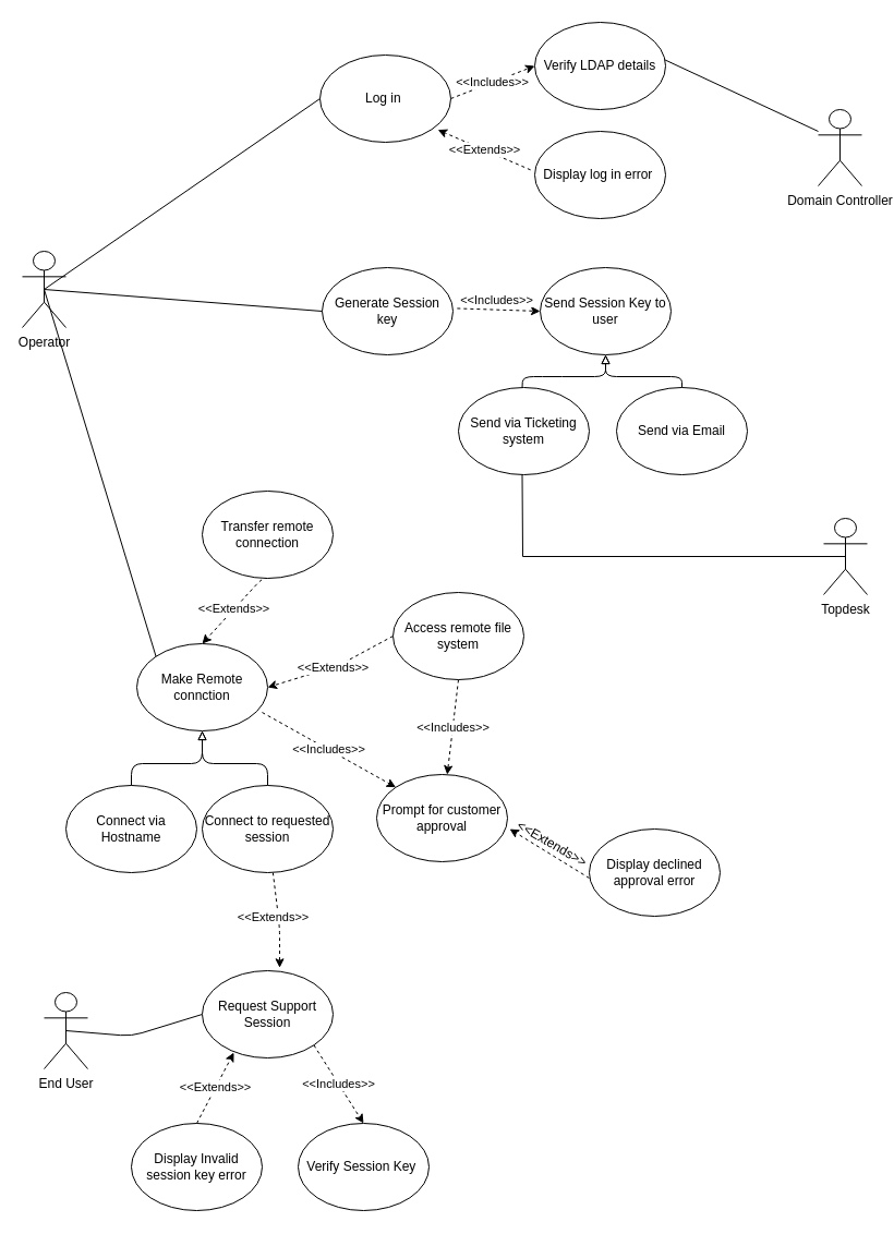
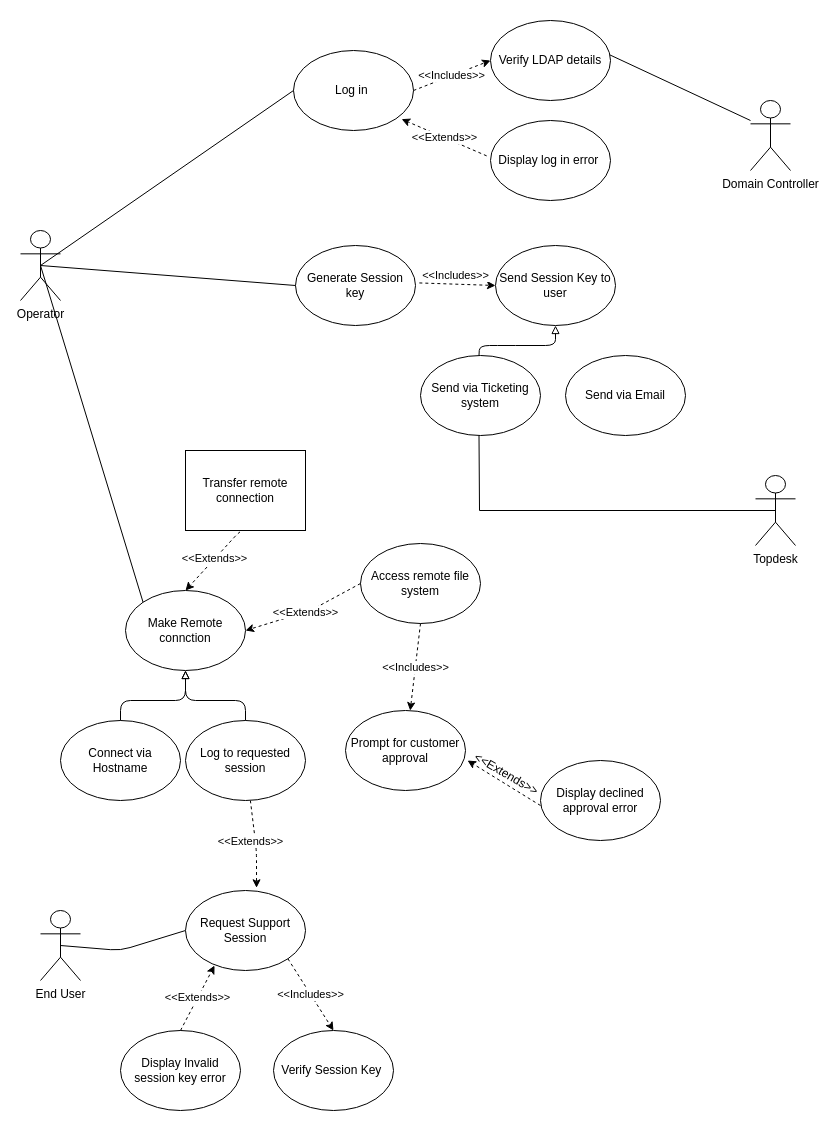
  <mxCell id="0" />
  <mxCell id="1" parent="0" />
  <mxCell id="2" value="Operator" style="shape=umlActor;verticalLabelPosition=bottom;labelBackgroundColor=#ffffff;verticalAlign=top;html=1;outlineConnect=0;" vertex="1" parent="1"><mxGeometry x="20" y="230" width="40" height="70" as="geometry" /></mxCell>
  <mxCell id="3" value="End User" style="shape=umlActor;verticalLabelPosition=bottom;labelBackgroundColor=#ffffff;verticalAlign=top;html=1;outlineConnect=0;" vertex="1" parent="1"><mxGeometry x="40" y="910" width="40" height="70" as="geometry" /></mxCell>
  <mxCell id="4" value="Generate Session key" style="ellipse;whiteSpace=wrap;html=1;" vertex="1" parent="1"><mxGeometry x="295" y="245" width="120" height="80" as="geometry" /></mxCell>
  <mxCell id="5" value="Domain Controller" style="shape=umlActor;verticalLabelPosition=bottom;labelBackgroundColor=#ffffff;verticalAlign=top;html=1;outlineConnect=0;" vertex="1" parent="1"><mxGeometry x="750" y="100" width="40" height="70" as="geometry" /></mxCell>
  <mxCell id="6" value="Log in&amp;nbsp;" style="ellipse;whiteSpace=wrap;html=1;" vertex="1" parent="1"><mxGeometry x="293" y="50" width="120" height="80" as="geometry" /></mxCell>
  <mxCell id="7" value="Verify LDAP details" style="ellipse;whiteSpace=wrap;html=1;" vertex="1" parent="1"><mxGeometry x="490" y="20" width="120" height="80" as="geometry" /></mxCell>
  <mxCell id="8" value="" style="endArrow=none;html=1;exitX=0.996;exitY=0.431;exitDx=0;exitDy=0;exitPerimeter=0;" edge="1" parent="1" source="7"><mxGeometry width="50" height="50" relative="1" as="geometry"><mxPoint x="700" y="175" as="sourcePoint" /><mxPoint x="750" y="120" as="targetPoint" /></mxGeometry></mxCell>
  <mxCell id="9" value="&amp;lt;&amp;lt;Includes&amp;gt;&amp;gt;" style="endArrow=classic;html=1;entryX=0;entryY=0.5;entryDx=0;entryDy=0;dashed=1;" edge="1" parent="1" target="7"><mxGeometry width="50" height="50" relative="1" as="geometry"><mxPoint x="413" y="90" as="sourcePoint" /><mxPoint x="463" y="40" as="targetPoint" /></mxGeometry></mxCell>
  <mxCell id="10" value="Display log in error&amp;nbsp;" style="ellipse;whiteSpace=wrap;html=1;" vertex="1" parent="1"><mxGeometry x="490" y="120" width="120" height="80" as="geometry" /></mxCell>
  <mxCell id="11" value="&amp;lt;&amp;lt;Extends&amp;gt;&amp;gt;" style="endArrow=classic;html=1;dashed=1;exitX=-0.032;exitY=0.442;exitDx=0;exitDy=0;exitPerimeter=0;entryX=0.901;entryY=0.858;entryDx=0;entryDy=0;entryPerimeter=0;" edge="1" parent="1" source="10" target="6"><mxGeometry width="50" height="50" relative="1" as="geometry"><mxPoint x="413" y="226.5" as="sourcePoint" /><mxPoint x="463" y="176.5" as="targetPoint" /></mxGeometry></mxCell>
  <mxCell id="12" value="" style="endArrow=none;html=1;entryX=0;entryY=0.5;entryDx=0;entryDy=0;exitX=0.5;exitY=0.5;exitDx=0;exitDy=0;exitPerimeter=0;" edge="1" parent="1" source="2" target="6"><mxGeometry width="50" height="50" relative="1" as="geometry"><mxPoint x="10" y="950" as="sourcePoint" /><mxPoint x="60" y="900" as="targetPoint" /></mxGeometry></mxCell>
  <mxCell id="13" value="Send Session Key to user" style="ellipse;whiteSpace=wrap;html=1;" vertex="1" parent="1"><mxGeometry x="495" y="245" width="120" height="80" as="geometry" /></mxCell>
  <mxCell id="14" value="Send via Email" style="ellipse;whiteSpace=wrap;html=1;" vertex="1" parent="1"><mxGeometry x="565" y="355" width="120" height="80" as="geometry" /></mxCell>
  <mxCell id="15" value="Send via Ticketing system" style="ellipse;whiteSpace=wrap;html=1;" vertex="1" parent="1"><mxGeometry x="420" y="355" width="120" height="80" as="geometry" /></mxCell>
  <mxCell id="16" value="" style="endArrow=block;html=1;exitX=0.5;exitY=0;exitDx=0;exitDy=0;endFill=0;" edge="1" parent="1"><mxGeometry width="50" height="50" relative="1" as="geometry"><mxPoint x="478.5" y="355" as="sourcePoint" /><mxPoint x="555" y="325" as="targetPoint" /><Array as="points"><mxPoint x="479" y="345" /><mxPoint x="505" y="345" /><mxPoint x="555" y="345" /></Array></mxGeometry></mxCell>
- <mxCell id="17" value="" style="endArrow=block;html=1;exitX=0.5;exitY=0;exitDx=0;exitDy=0;entryX=0.5;entryY=1;entryDx=0;entryDy=0;endFill=0;" edge="1" parent="1" source="14" target="13"><mxGeometry width="50" height="50" relative="1" as="geometry"><mxPoint x="585" y="344.5" as="sourcePoint" /><mxPoint x="641.96" y="314.82" as="targetPoint" /><Array as="points"><mxPoint x="625" y="345" /><mxPoint x="555" y="345" /></Array></mxGeometry></mxCell>
  <mxCell id="18" value="&amp;lt;&amp;lt;Includes&amp;gt;&amp;gt;" style="endArrow=classic;html=1;exitX=1.032;exitY=0.468;exitDx=0;exitDy=0;exitPerimeter=0;entryX=0;entryY=0.5;entryDx=0;entryDy=0;dashed=1;" edge="1" parent="1" source="4" target="13"><mxGeometry x="-0.058" y="9" width="50" height="50" relative="1" as="geometry"><mxPoint x="445" y="285" as="sourcePoint" /><mxPoint x="495" y="235" as="targetPoint" /><mxPoint as="offset" /></mxGeometry></mxCell>
  <mxCell id="19" value="" style="endArrow=none;html=1;entryX=0;entryY=0.5;entryDx=0;entryDy=0;exitX=0.5;exitY=0.5;exitDx=0;exitDy=0;exitPerimeter=0;endFill=0;" edge="1" parent="1" source="2" target="4"><mxGeometry width="50" height="50" relative="1" as="geometry"><mxPoint x="45" y="-60" as="sourcePoint" /><mxPoint x="245" y="275" as="targetPoint" /></mxGeometry></mxCell>
  <mxCell id="20" style="edgeStyle=orthogonalEdgeStyle;rounded=0;orthogonalLoop=1;jettySize=auto;html=1;exitX=0.5;exitY=0.5;exitDx=0;exitDy=0;exitPerimeter=0;endArrow=none;endFill=0;" edge="1" parent="1" source="21"><mxGeometry relative="1" as="geometry"><mxPoint x="478.5" y="435" as="targetPoint" /></mxGeometry></mxCell>
  <mxCell id="21" value="Topdesk" style="shape=umlActor;verticalLabelPosition=bottom;labelBackgroundColor=#ffffff;verticalAlign=top;html=1;outlineConnect=0;" vertex="1" parent="1"><mxGeometry x="755" y="475" width="40" height="70" as="geometry" /></mxCell>
  <mxCell id="22" value="Verify Session Key&amp;nbsp;" style="ellipse;whiteSpace=wrap;html=1;" vertex="1" parent="1"><mxGeometry x="273" y="1030" width="120" height="80" as="geometry" /></mxCell>
  <mxCell id="23" value="Display Invalid session key error" style="ellipse;whiteSpace=wrap;html=1;" vertex="1" parent="1"><mxGeometry x="120" y="1030" width="120" height="80" as="geometry" /></mxCell>
  <mxCell id="24" value="Make Remote connction" style="ellipse;whiteSpace=wrap;html=1;" vertex="1" parent="1"><mxGeometry x="125" y="590" width="120" height="80" as="geometry" /></mxCell>
  <mxCell id="25" value="" style="endArrow=none;html=1;exitX=0.5;exitY=0.5;exitDx=0;exitDy=0;exitPerimeter=0;entryX=0;entryY=0;entryDx=0;entryDy=0;endFill=0;" edge="1" target="24" parent="1" source="2"><mxGeometry width="50" height="50" relative="1" as="geometry"><mxPoint x="125" y="610" as="sourcePoint" /><mxPoint x="180" y="490" as="targetPoint" /></mxGeometry></mxCell>
  <mxCell id="26" value="Access remote file system" style="ellipse;whiteSpace=wrap;html=1;" vertex="1" parent="1"><mxGeometry x="360" y="543" width="120" height="80" as="geometry" /></mxCell>
  <mxCell id="27" value="&amp;lt;&amp;lt;Extends&amp;gt;&amp;gt;" style="endArrow=classic;html=1;exitX=0.5;exitY=1;exitDx=0;exitDy=0;dashed=1;entryX=0.5;entryY=0;entryDx=0;entryDy=0;" edge="1" source="35" target="24" parent="1"><mxGeometry width="50" height="50" relative="1" as="geometry"><mxPoint x="483" y="755" as="sourcePoint" /><mxPoint x="480" y="620" as="targetPoint" /><Array as="points"><mxPoint x="240" y="530" /></Array></mxGeometry></mxCell>
  <mxCell id="28" value="&amp;lt;&amp;lt;Extends&amp;gt;&amp;gt;" style="endArrow=classic;html=1;exitX=0;exitY=0.5;exitDx=0;exitDy=0;dashed=1;entryX=1;entryY=0.5;entryDx=0;entryDy=0;" edge="1" source="26" target="24" parent="1"><mxGeometry width="50" height="50" relative="1" as="geometry"><mxPoint x="543" y="745" as="sourcePoint" /><mxPoint x="490" y="650" as="targetPoint" /><Array as="points"><mxPoint x="310" y="610" /></Array></mxGeometry></mxCell>
  <mxCell id="29" value="Prompt for customer approval" style="ellipse;whiteSpace=wrap;html=1;" vertex="1" parent="1"><mxGeometry x="345" y="710" width="120" height="80" as="geometry" /></mxCell>
  <mxCell id="30" value="&amp;lt;&amp;lt;Includes&amp;gt;&amp;gt;" style="endArrow=classic;html=1;dashed=1;exitX=0.5;exitY=1;exitDx=0;exitDy=0;" edge="1" source="26" target="29" parent="1"><mxGeometry width="50" height="50" relative="1" as="geometry"><mxPoint x="570" y="825" as="sourcePoint" /><mxPoint x="580" y="885" as="targetPoint" /></mxGeometry></mxCell>
- <mxCell id="31" value="&amp;lt;&amp;lt;Includes&amp;gt;&amp;gt;" style="endArrow=classic;html=1;dashed=1;exitX=0.958;exitY=0.788;exitDx=0;exitDy=0;exitPerimeter=0;entryX=0;entryY=0;entryDx=0;entryDy=0;" edge="1" source="24" target="29" parent="1"><mxGeometry width="50" height="50" relative="1" as="geometry"><mxPoint x="430" y="710" as="sourcePoint" /><mxPoint x="490" y="760" as="targetPoint" /><Array as="points" /></mxGeometry></mxCell>
  <mxCell id="32" value="" style="endArrow=classic;html=1;dashed=1;exitX=0;exitY=0.563;exitDx=0;exitDy=0;exitPerimeter=0;entryX=1.017;entryY=0.625;entryDx=0;entryDy=0;entryPerimeter=0;" edge="1" parent="1" source="34" target="29"><mxGeometry width="50" height="50" relative="1" as="geometry"><mxPoint x="624.5" y="861" as="sourcePoint" /><mxPoint x="529.926" y="829.284" as="targetPoint" /></mxGeometry></mxCell>
  <mxCell id="33" value="&amp;lt;&amp;lt;Extends&amp;gt;&amp;gt;" style="text;html=1;resizable=0;points=[];autosize=1;align=left;verticalAlign=top;spacingTop=-4;rotation=30;direction=south;" vertex="1" parent="1"><mxGeometry x="455" y="745" width="20" height="90" as="geometry" /></mxCell>
  <mxCell id="34" value="Display declined approval error" style="ellipse;whiteSpace=wrap;html=1;" vertex="1" parent="1"><mxGeometry x="540" y="760" width="120" height="80" as="geometry" /></mxCell>
- <mxCell id="35" value="Transfer remote connection" style="ellipse;whiteSpace=wrap;html=1;" vertex="1" parent="1"><mxGeometry x="185" y="450" width="120" height="80" as="geometry" /></mxCell>
+ <mxCell id="35" value="Transfer remote connection" style="whiteSpace=wrap;html=1;rounded=0;" vertex="1" parent="1"><mxGeometry x="185" y="450" width="120" height="80" as="geometry" /></mxCell>
  <mxCell id="36" value="" style="endArrow=none;html=1;entryX=0;entryY=0.5;entryDx=0;entryDy=0;exitX=0.5;exitY=0.5;exitDx=0;exitDy=0;exitPerimeter=0;endFill=0;" edge="1" parent="1" source="3" target="38"><mxGeometry width="50" height="50" relative="1" as="geometry"><mxPoint x="80" y="940" as="sourcePoint" /><mxPoint x="70" y="980" as="targetPoint" /><Array as="points"><mxPoint x="120" y="950" /></Array></mxGeometry></mxCell>
  <mxCell id="37" value="&amp;lt;&amp;lt;Extends&amp;gt;&amp;gt;" style="endArrow=classic;html=1;dashed=1;entryX=0.592;entryY=-0.034;entryDx=0;entryDy=0;entryPerimeter=0;" edge="1" parent="1" source="41" target="38"><mxGeometry x="0.151" y="-12" width="50" height="50" relative="1" as="geometry"><mxPoint x="280" y="870" as="sourcePoint" /><mxPoint x="370" y="680" as="targetPoint" /><Array as="points"><mxPoint x="256" y="850" /></Array><mxPoint x="6" y="-10" as="offset" /></mxGeometry></mxCell>
  <mxCell id="38" value="Request Support Session" style="ellipse;whiteSpace=wrap;html=1;" vertex="1" parent="1"><mxGeometry x="185" y="890" width="120" height="80" as="geometry" /></mxCell>
  <mxCell id="39" value="&amp;lt;&amp;lt;Extends&amp;gt;&amp;gt;" style="endArrow=classic;html=1;exitX=0.5;exitY=0;exitDx=0;exitDy=0;entryX=0.242;entryY=0.938;entryDx=0;entryDy=0;entryPerimeter=0;dashed=1;" edge="1" parent="1" source="23" target="38"><mxGeometry width="50" height="50" relative="1" as="geometry"><mxPoint x="210" y="1085" as="sourcePoint" /><mxPoint x="220" y="1020" as="targetPoint" /></mxGeometry></mxCell>
  <mxCell id="40" value="&amp;lt;&amp;lt;Includes&amp;gt;&amp;gt;" style="endArrow=classic;html=1;exitX=1;exitY=1;exitDx=0;exitDy=0;entryX=0.5;entryY=0;entryDx=0;entryDy=0;dashed=1;" edge="1" parent="1" source="38" target="22"><mxGeometry width="50" height="50" relative="1" as="geometry"><mxPoint x="273" y="1050" as="sourcePoint" /><mxPoint x="323" y="1000" as="targetPoint" /></mxGeometry></mxCell>
- <mxCell id="41" value="Connect to requested session" style="ellipse;whiteSpace=wrap;html=1;" vertex="1" parent="1"><mxGeometry x="185" y="720" width="120" height="80" as="geometry" /></mxCell>
+ <mxCell id="41" value="Log to requested session" style="ellipse;whiteSpace=wrap;html=1;" vertex="1" parent="1"><mxGeometry x="185" y="720" width="120" height="80" as="geometry" /></mxCell>
  <mxCell id="42" value="Connect via Hostname" style="ellipse;whiteSpace=wrap;html=1;" vertex="1" parent="1"><mxGeometry x="60" y="720" width="120" height="80" as="geometry" /></mxCell>
  <mxCell id="43" value="" style="edgeStyle=elbowEdgeStyle;elbow=vertical;endArrow=block;html=1;entryX=0.5;entryY=1;entryDx=0;entryDy=0;exitX=0.5;exitY=0;exitDx=0;exitDy=0;endFill=0;" edge="1" parent="1" source="42" target="24"><mxGeometry width="50" height="50" relative="1" as="geometry"><mxPoint x="100" y="835" as="sourcePoint" /><mxPoint x="150" y="785" as="targetPoint" /><Array as="points"><mxPoint x="200" y="700" /><mxPoint x="150" y="750" /></Array></mxGeometry></mxCell>
  <mxCell id="44" value="" style="edgeStyle=elbowEdgeStyle;elbow=vertical;endArrow=block;html=1;exitX=0.5;exitY=0;exitDx=0;exitDy=0;entryX=0.5;entryY=1;entryDx=0;entryDy=0;endFill=0;" edge="1" parent="1" source="41" target="24"><mxGeometry width="50" height="50" relative="1" as="geometry"><mxPoint x="110" y="845" as="sourcePoint" /><mxPoint x="180" y="740" as="targetPoint" /><Array as="points"><mxPoint x="240" y="700" /><mxPoint x="210" y="750" /></Array></mxGeometry></mxCell>
